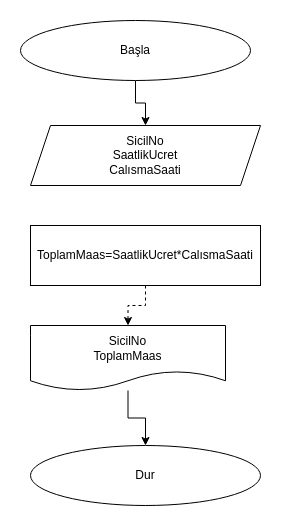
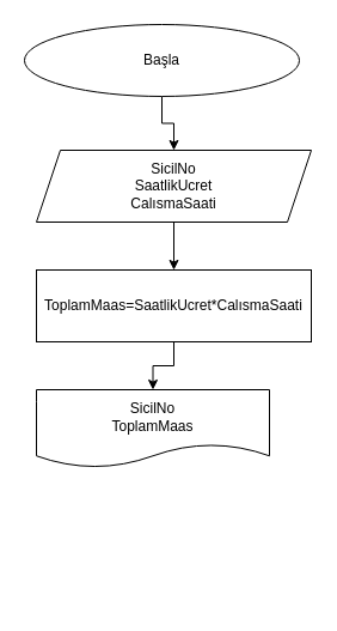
  <mxCell id="0" />
  <mxCell id="1" parent="0" />
  <mxCell id="2" value="" style="edgeStyle=orthogonalEdgeStyle;rounded=0;orthogonalLoop=1;jettySize=auto;html=1;" edge="1" parent="1" source="3" target="5"><mxGeometry relative="1" as="geometry" /></mxCell>
  <mxCell id="3" value="Başla" style="ellipse;whiteSpace=wrap;html=1;" vertex="1" parent="1"><mxGeometry x="20" y="20" width="230" height="60" as="geometry" /></mxCell>
+ <mxCell id="4" value="" style="edgeStyle=orthogonalEdgeStyle;rounded=0;orthogonalLoop=1;jettySize=auto;html=1;" edge="1" parent="1" source="5" target="7"><mxGeometry relative="1" as="geometry" /></mxCell>
  <mxCell id="5" value="SicilNo&lt;br&gt;SaatlikUcret&lt;br&gt;CalısmaSaati" style="shape=parallelogram;perimeter=parallelogramPerimeter;whiteSpace=wrap;html=1;fixedSize=1;" vertex="1" parent="1"><mxGeometry x="30" y="125" width="230" height="60" as="geometry" /></mxCell>
- <mxCell id="6" value="" style="edgeStyle=orthogonalEdgeStyle;rounded=0;orthogonalLoop=1;jettySize=auto;html=1;dashed=1;" edge="1" parent="1" source="7" target="9"><mxGeometry relative="1" as="geometry" /></mxCell>
+ <mxCell id="6" value="" style="edgeStyle=orthogonalEdgeStyle;rounded=0;orthogonalLoop=1;jettySize=auto;html=1;" edge="1" parent="1" source="7" target="9"><mxGeometry relative="1" as="geometry" /></mxCell>
  <mxCell id="7" value="ToplamMaas=SaatlikUcret*CalısmaSaati" style="whiteSpace=wrap;html=1;" vertex="1" parent="1"><mxGeometry x="30" y="225" width="230" height="60" as="geometry" /></mxCell>
- <mxCell id="8" value="" style="edgeStyle=orthogonalEdgeStyle;rounded=0;orthogonalLoop=1;jettySize=auto;html=1;" edge="1" parent="1" source="9" target="10"><mxGeometry relative="1" as="geometry" /></mxCell>
  <mxCell id="9" value="SicilNo&lt;br&gt;ToplamMaas" style="shape=document;whiteSpace=wrap;html=1;boundedLbl=1;" vertex="1" parent="1"><mxGeometry x="30" y="325" width="195" height="65" as="geometry" /></mxCell>
- <mxCell id="10" value="Dur" style="ellipse;whiteSpace=wrap;html=1;" vertex="1" parent="1"><mxGeometry x="30" y="445" width="230" height="60" as="geometry" /></mxCell>
